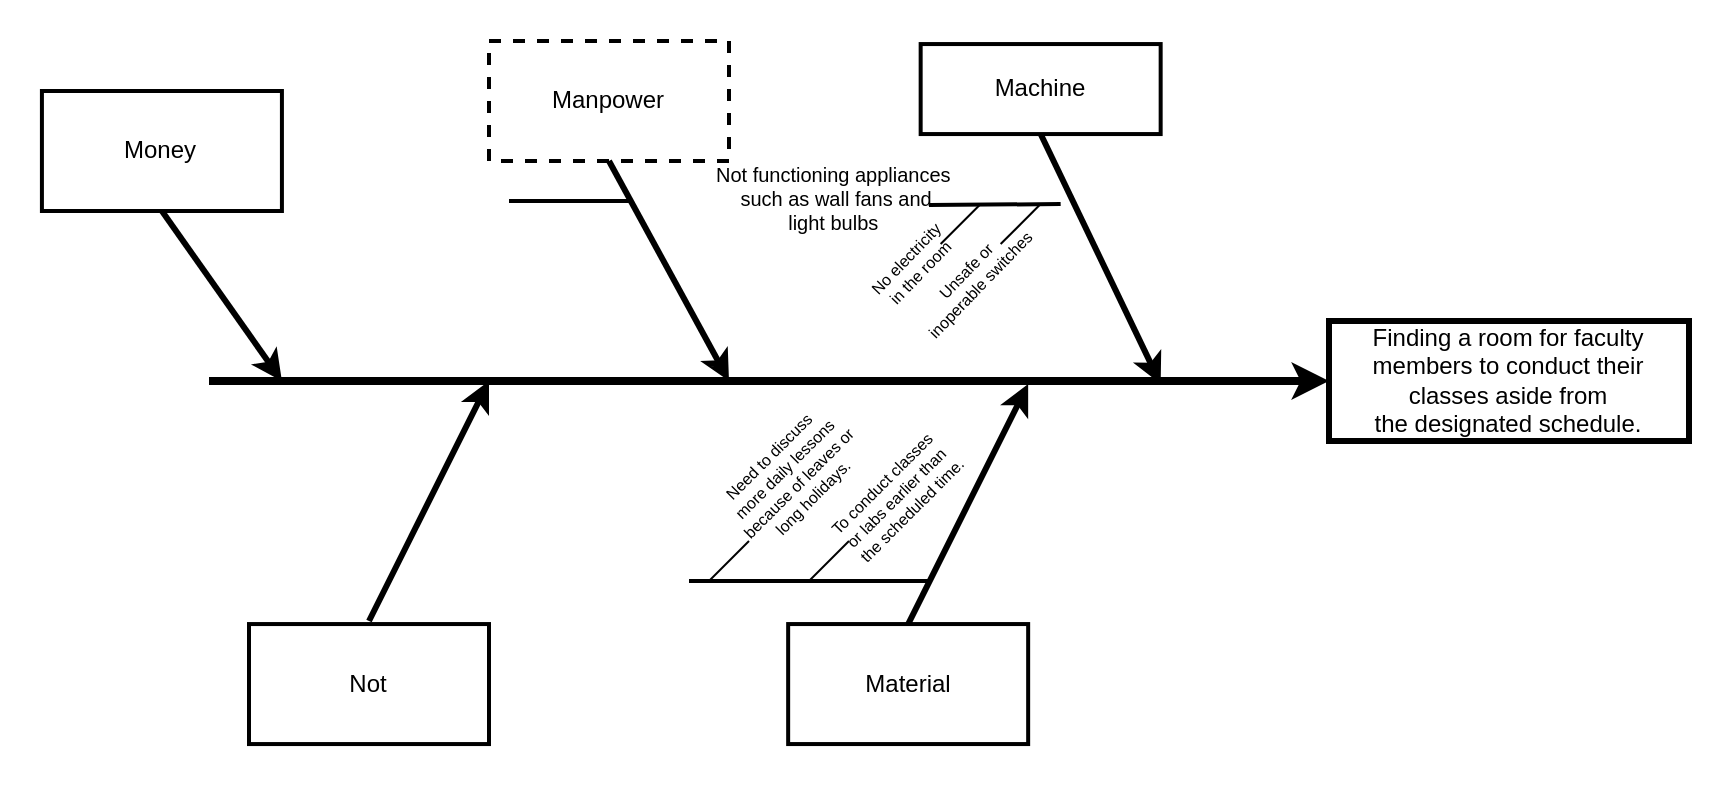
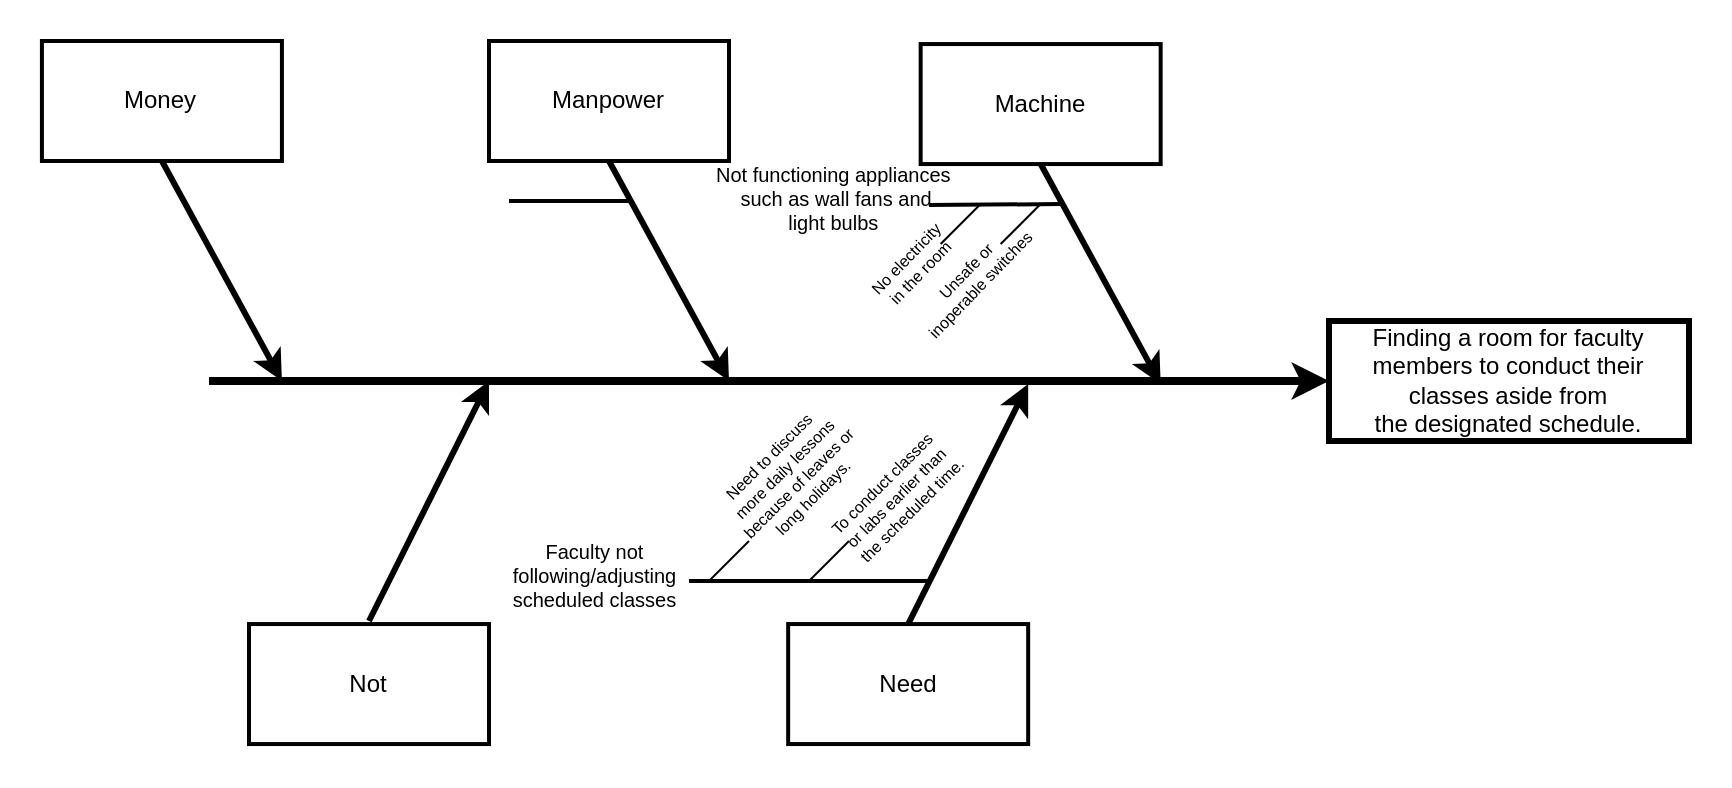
  <mxCell id="0" />
  <mxCell id="1" parent="0" />
- <mxCell id="2" value="Money" style="whiteSpace=wrap;strokeWidth=2" parent="1" vertex="1"><mxGeometry x="20.458" y="45" width="120" height="60" as="geometry" /></mxCell>
+ <mxCell id="2" value="Money" style="whiteSpace=wrap;strokeWidth=2" parent="1" vertex="1"><mxGeometry x="20.458" y="20" width="120" height="60" as="geometry" /></mxCell>
  <mxCell id="3" value="Not" style="whiteSpace=wrap;strokeWidth=2" parent="1" vertex="1"><mxGeometry x="123.998" y="311.53" width="120" height="60" as="geometry" /></mxCell>
  <mxCell id="4" value="Finding a room for faculty members to conduct their classes aside from&#10;the designated schedule." style="whiteSpace=wrap;strokeWidth=3" parent="1" vertex="1"><mxGeometry x="664" y="160" width="180" height="60" as="geometry" /></mxCell>
  <mxCell id="5" value="" style="edgeStyle=none;strokeWidth=4" parent="1" target="4" edge="1"><mxGeometry width="100" height="100" relative="1" as="geometry"><mxPoint x="104" y="190" as="sourcePoint" /><mxPoint x="224" y="140" as="targetPoint" /></mxGeometry></mxCell>
  <mxCell id="6" value="" style="edgeStyle=none;exitX=0.5;exitY=1;strokeWidth=3" parent="1" source="2" edge="1"><mxGeometry width="100" height="100" relative="1" as="geometry"><mxPoint x="80.458" y="100" as="sourcePoint" /><mxPoint x="140.458" y="190" as="targetPoint" /></mxGeometry></mxCell>
  <mxCell id="7" value="" style="edgeStyle=none;exitX=0.5;exitY=0;strokeWidth=3" parent="1" edge="1"><mxGeometry width="100" height="100" relative="1" as="geometry"><mxPoint x="183.998" y="310" as="sourcePoint" /><mxPoint x="243.998" y="190" as="targetPoint" /></mxGeometry></mxCell>
- <mxCell id="8" value="Manpower" style="whiteSpace=wrap;strokeWidth=2;dashed=1;" parent="1" vertex="1"><mxGeometry x="244" y="20" width="120" height="60" as="geometry" /></mxCell>
- <mxCell id="9" value="Material" style="whiteSpace=wrap;strokeWidth=2" parent="1" vertex="1"><mxGeometry x="393.58" y="311.53" width="120" height="60" as="geometry" /></mxCell>
+ <mxCell id="8" value="Manpower" style="whiteSpace=wrap;strokeWidth=2" parent="1" vertex="1"><mxGeometry x="244" y="20" width="120" height="60" as="geometry" /></mxCell>
+ <mxCell id="9" value="Need" style="whiteSpace=wrap;strokeWidth=2" parent="1" vertex="1"><mxGeometry x="393.58" y="311.53" width="120" height="60" as="geometry" /></mxCell>
  <mxCell id="10" value="" style="edgeStyle=none;exitX=0.5;exitY=1;strokeWidth=3" parent="1" source="8" edge="1"><mxGeometry width="100" height="100" relative="1" as="geometry"><mxPoint x="304" y="100" as="sourcePoint" /><mxPoint x="364" y="190" as="targetPoint" /></mxGeometry></mxCell>
  <mxCell id="11" value="" style="edgeStyle=none;exitX=0.5;exitY=0;strokeWidth=3" parent="1" edge="1"><mxGeometry width="100" height="100" relative="1" as="geometry"><mxPoint x="453.58" y="311.53" as="sourcePoint" /><mxPoint x="513.58" y="191.53" as="targetPoint" /></mxGeometry></mxCell>
  <mxCell id="12" value="" style="edgeStyle=none;endArrow=none;strokeWidth=2" parent="1" edge="1"><mxGeometry width="100" height="100" relative="1" as="geometry"><mxPoint x="254" y="100" as="sourcePoint" /><mxPoint x="314" y="100" as="targetPoint" /></mxGeometry></mxCell>
- <mxCell id="13" value="Machine" style="whiteSpace=wrap;strokeWidth=2" parent="1" vertex="1"><mxGeometry x="459.833" y="21.528" width="120" height="45" as="geometry" /></mxCell>
+ <mxCell id="13" value="Machine" style="whiteSpace=wrap;strokeWidth=2" parent="1" vertex="1"><mxGeometry x="459.833" y="21.528" width="120" height="60" as="geometry" /></mxCell>
  <mxCell id="14" value="" style="edgeStyle=none;exitX=0.5;exitY=1;strokeWidth=3" parent="1" source="13" edge="1"><mxGeometry width="100" height="100" relative="1" as="geometry"><mxPoint x="519.833" y="101.528" as="sourcePoint" /><mxPoint x="579.833" y="191.528" as="targetPoint" /></mxGeometry></mxCell>
  <mxCell id="15" value="" style="edgeStyle=none;endArrow=none;strokeWidth=2" parent="1" edge="1"><mxGeometry width="100" height="100" relative="1" as="geometry"><mxPoint x="464" y="102" as="sourcePoint" /><mxPoint x="529.833" y="101.528" as="targetPoint" /></mxGeometry></mxCell>
  <mxCell id="16" value="" style="edgeStyle=none;endArrow=none;" parent="1" edge="1"><mxGeometry width="100" height="100" relative="1" as="geometry"><mxPoint x="499.833" y="121.528" as="sourcePoint" /><mxPoint x="519.833" y="101.528" as="targetPoint" /></mxGeometry></mxCell>
  <mxCell id="17" value="" style="edgeStyle=none;endArrow=none;" parent="1" edge="1"><mxGeometry width="100" height="100" relative="1" as="geometry"><mxPoint x="469.833" y="121.528" as="sourcePoint" /><mxPoint x="489.833" y="101.528" as="targetPoint" /></mxGeometry></mxCell>
  <mxCell id="18" value="Not functioning appliances&#10; such as wall fans and&#10;light bulbs" style="text;spacingTop=-5;fontSize=10;align=center;verticalAlign=middle;points=[]" parent="1" vertex="1"><mxGeometry x="401.633" y="91.528" width="30" height="20.0" as="geometry" /></mxCell>
  <mxCell id="19" value="No electricity&#10;in the room" style="text;spacingTop=-5;fontSize=8;align=center;verticalAlign=middle;points=[];rotation=314;" parent="1" vertex="1"><mxGeometry x="443.583" y="123.888" width="30" height="20.0" as="geometry" /></mxCell>
  <mxCell id="20" value="Unsafe or&#10;inoperable switches" style="text;spacingTop=-5;fontSize=8;align=center;verticalAlign=middle;points=[];rotation=314;" parent="1" vertex="1"><mxGeometry x="473.583" y="129.998" width="30" height="20.0" as="geometry" /></mxCell>
  <mxCell id="21" value="" style="edgeStyle=none;endArrow=none;strokeWidth=2" edge="1" parent="1"><mxGeometry width="100" height="100" relative="1" as="geometry"><mxPoint x="344" y="290" as="sourcePoint" /><mxPoint x="464" y="290" as="targetPoint" /></mxGeometry></mxCell>
  <mxCell id="22" value="" style="edgeStyle=none;endArrow=none;" edge="1" parent="1"><mxGeometry width="100" height="100" relative="1" as="geometry"><mxPoint x="403.998" y="290" as="sourcePoint" /><mxPoint x="423.998" y="270" as="targetPoint" /></mxGeometry></mxCell>
  <mxCell id="23" value="" style="edgeStyle=none;endArrow=none;" edge="1" parent="1"><mxGeometry width="100" height="100" relative="1" as="geometry"><mxPoint x="354" y="290" as="sourcePoint" /><mxPoint x="374" y="270" as="targetPoint" /></mxGeometry></mxCell>
+ <mxCell id="24" value="Faculty not &#10;following/adjusting &#10;scheduled classes" style="text;spacingTop=-5;fontSize=10;align=center;verticalAlign=middle;points=[]" vertex="1" parent="1"><mxGeometry x="264" y="280" width="66.46" height="20" as="geometry" /></mxCell>
  <mxCell id="25" value="Need to discuss&#10; more daily lessons&#10; because of leaves or&#10; long holidays." style="text;spacingTop=-5;fontSize=8;align=center;verticalAlign=middle;points=[];direction=west;rotation=315;" vertex="1" parent="1"><mxGeometry x="381.996" y="229.999" width="30" height="20.0" as="geometry" /></mxCell>
  <mxCell id="26" value="To conduct classes&#10;or labs earlier than&#10; the scheduled time." style="text;spacingTop=-5;fontSize=8;align=center;verticalAlign=middle;points=[];direction=west;rotation=315;" vertex="1" parent="1"><mxGeometry x="435.036" y="239.999" width="30" height="20.0" as="geometry" /></mxCell>
